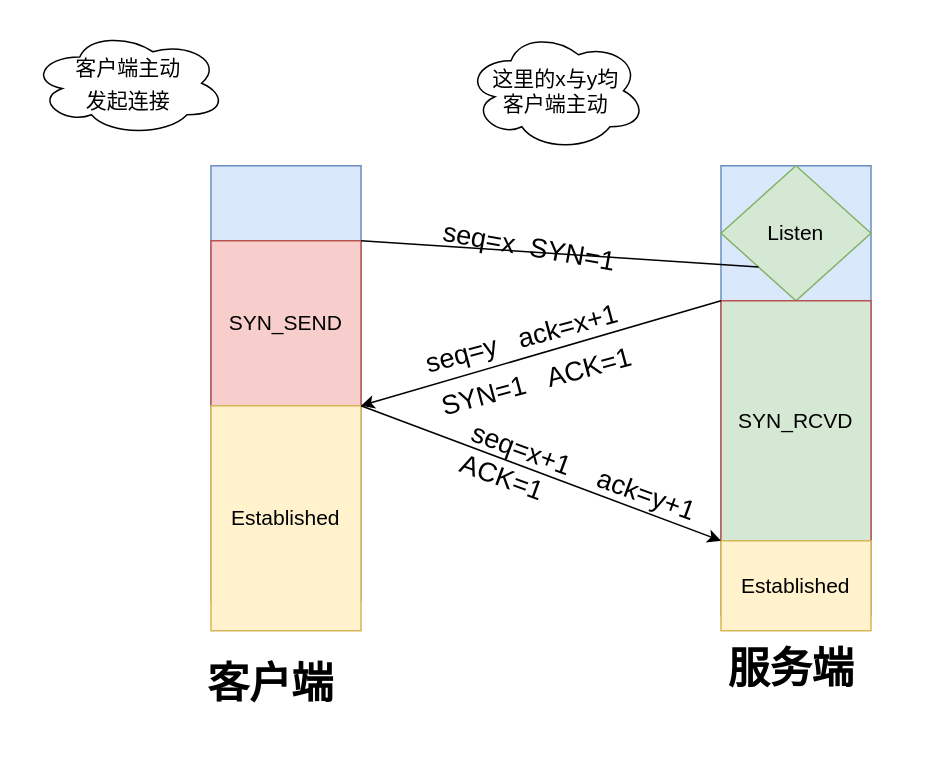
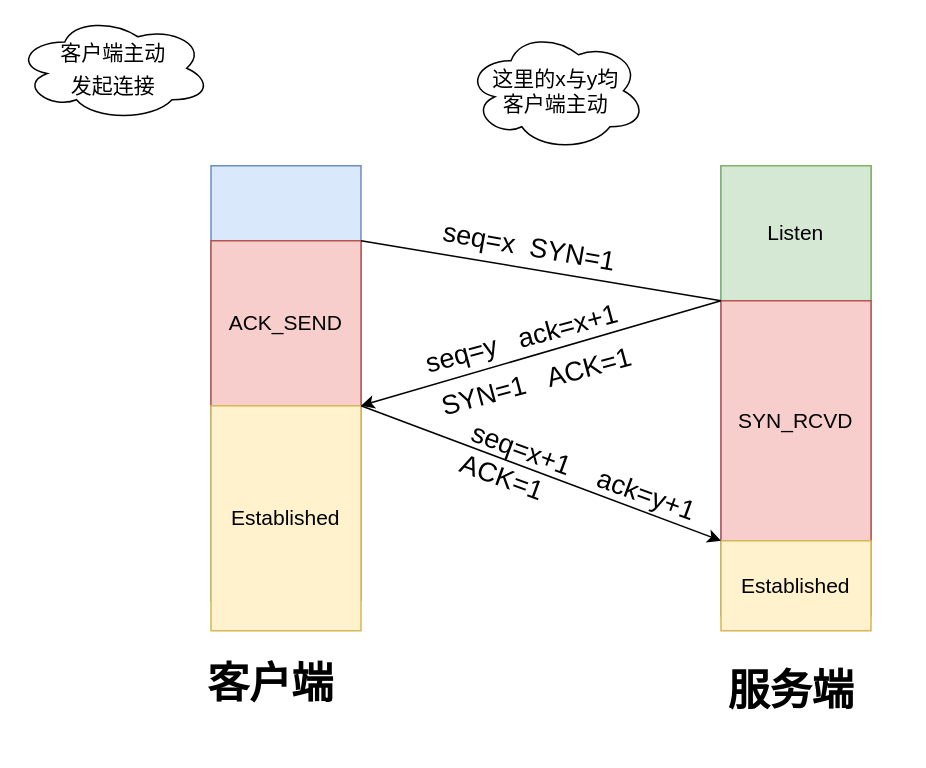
  <mxCell id="0" />
  <mxCell id="1" parent="0" />
  <mxCell id="2" value="" style="rounded=0;whiteSpace=wrap;html=1;fillColor=#dae8fc;strokeColor=#6c8ebf;" vertex="1" parent="1"><mxGeometry x="140" y="110" width="100" height="290" as="geometry" /></mxCell>
- <mxCell id="3" value="&lt;span style=&quot;font-size: 14px&quot;&gt;SYN_SEND&lt;/span&gt;" style="rounded=0;whiteSpace=wrap;html=1;fillColor=#f8cecc;strokeColor=#b85450;" vertex="1" parent="1"><mxGeometry x="140" y="160" width="100" height="110" as="geometry" /></mxCell>
+ <mxCell id="3" value="&lt;span style=&quot;font-size: 14px&quot;&gt;ACK_SEND&lt;/span&gt;" style="rounded=0;whiteSpace=wrap;html=1;fillColor=#f8cecc;strokeColor=#b85450;" vertex="1" parent="1"><mxGeometry x="140" y="160" width="100" height="110" as="geometry" /></mxCell>
  <mxCell id="4" value="" style="rounded=0;whiteSpace=wrap;html=1;fillColor=#dae8fc;strokeColor=#6c8ebf;" vertex="1" parent="1"><mxGeometry x="480" y="110" width="100" height="300" as="geometry" /></mxCell>
- <mxCell id="5" value="&lt;span style=&quot;font-size: 14px&quot;&gt;Listen&lt;/span&gt;" style="rhombus;whiteSpace=wrap;html=1;fillColor=#d5e8d4;strokeColor=#82b366;" vertex="1" parent="1"><mxGeometry x="480" y="110" width="100" height="90" as="geometry" /></mxCell>
+ <mxCell id="5" value="&lt;span style=&quot;font-size: 14px&quot;&gt;Listen&lt;/span&gt;" style="rounded=0;whiteSpace=wrap;html=1;fillColor=#d5e8d4;strokeColor=#82b366;" vertex="1" parent="1"><mxGeometry x="480" y="110" width="100" height="90" as="geometry" /></mxCell>
  <mxCell id="6" value="" style="endArrow=none;html=1;rounded=0;fontSize=14;entryX=0;entryY=1;entryDx=0;entryDy=0;exitX=1;exitY=0;exitDx=0;exitDy=0;" edge="1" parent="1" source="3" target="5"><mxGeometry width="50" height="50" relative="1" as="geometry"><mxPoint x="240" y="180" as="sourcePoint" /><mxPoint x="290" y="130" as="targetPoint" /></mxGeometry></mxCell>
- <mxCell id="7" value="&lt;span style=&quot;font-size: 14px&quot;&gt;SYN_RCVD&lt;/span&gt;" style="rounded=0;whiteSpace=wrap;html=1;fillColor=#d5e8d4;strokeColor=#b85450;" vertex="1" parent="1"><mxGeometry x="480" y="200" width="100" height="160" as="geometry" /></mxCell>
+ <mxCell id="7" value="&lt;span style=&quot;font-size: 14px&quot;&gt;SYN_RCVD&lt;/span&gt;" style="rounded=0;whiteSpace=wrap;html=1;fillColor=#f8cecc;strokeColor=#b85450;" vertex="1" parent="1"><mxGeometry x="480" y="200" width="100" height="160" as="geometry" /></mxCell>
  <mxCell id="8" value="&lt;span style=&quot;font-size: 14px&quot;&gt;Established&lt;/span&gt;" style="rounded=0;whiteSpace=wrap;html=1;fillColor=#fff2cc;strokeColor=#d6b656;" vertex="1" parent="1"><mxGeometry x="140" y="270" width="100" height="150" as="geometry" /></mxCell>
  <mxCell id="9" value="&lt;span style=&quot;font-size: 14px&quot;&gt;Established&lt;/span&gt;" style="rounded=0;whiteSpace=wrap;html=1;fillColor=#fff2cc;strokeColor=#d6b656;" vertex="1" parent="1"><mxGeometry x="480" y="360" width="100" height="60" as="geometry" /></mxCell>
  <mxCell id="10" value="&lt;font style=&quot;font-size: 18px&quot;&gt;seq=x&amp;nbsp; SYN=1&amp;nbsp;&lt;/font&gt;" style="text;html=1;strokeColor=none;fillColor=none;align=center;verticalAlign=middle;whiteSpace=wrap;rounded=0;fontSize=14;rotation=10;" vertex="1" parent="1"><mxGeometry x="260" y="150" width="190" height="30" as="geometry" /></mxCell>
- <mxCell id="11" value="&lt;font style=&quot;font-size: 14px&quot;&gt;客户端主动&lt;br&gt;发起连接&lt;/font&gt;" style="ellipse;shape=cloud;whiteSpace=wrap;html=1;fontSize=18;" vertex="1" parent="1"><mxGeometry x="20" y="20" width="130" height="70" as="geometry" /></mxCell>
+ <mxCell id="11" value="&lt;font style=&quot;font-size: 14px&quot;&gt;客户端主动&lt;br&gt;发起连接&lt;/font&gt;" style="ellipse;shape=cloud;whiteSpace=wrap;html=1;fontSize=18;" vertex="1" parent="1"><mxGeometry x="10" y="10" width="130" height="70" as="geometry" /></mxCell>
  <mxCell id="12" value="&lt;h1&gt;客户端&lt;/h1&gt;" style="text;html=1;strokeColor=none;fillColor=none;spacing=5;spacingTop=-20;whiteSpace=wrap;overflow=hidden;rounded=0;fontSize=14;" vertex="1" parent="1"><mxGeometry x="132.5" y="430" width="115" height="60" as="geometry" /></mxCell>
- <mxCell id="13" value="&lt;h1&gt;服务端&lt;/h1&gt;" style="text;html=1;strokeColor=none;fillColor=none;spacing=5;spacingTop=-20;whiteSpace=wrap;overflow=hidden;rounded=0;fontSize=14;" vertex="1" parent="1"><mxGeometry x="480" y="420" width="115" height="60" as="geometry" /></mxCell>
+ <mxCell id="13" value="&lt;h1&gt;服务端&lt;/h1&gt;" style="text;html=1;strokeColor=none;fillColor=none;spacing=5;spacingTop=-20;whiteSpace=wrap;overflow=hidden;rounded=0;fontSize=14;" vertex="1" parent="1"><mxGeometry x="480" y="435" width="115" height="60" as="geometry" /></mxCell>
  <mxCell id="14" value="" style="endArrow=classic;html=1;rounded=0;fontSize=14;exitX=0;exitY=0;exitDx=0;exitDy=0;" edge="1" parent="1" source="7"><mxGeometry width="50" height="50" relative="1" as="geometry"><mxPoint x="480" y="260" as="sourcePoint" /><mxPoint x="240" y="270" as="targetPoint" /></mxGeometry></mxCell>
  <mxCell id="15" value="" style="endArrow=classic;html=1;rounded=0;fontSize=14;entryX=0;entryY=1;entryDx=0;entryDy=0;" edge="1" parent="1" target="7"><mxGeometry width="50" height="50" relative="1" as="geometry"><mxPoint x="240" y="270" as="sourcePoint" /><mxPoint x="480" y="330" as="targetPoint" /></mxGeometry></mxCell>
  <mxCell id="16" value="&lt;span style=&quot;font-size: 18px&quot;&gt;seq=y&amp;nbsp; &amp;nbsp;ack=x+1&amp;nbsp;&lt;/span&gt;" style="text;html=1;strokeColor=none;fillColor=none;align=center;verticalAlign=middle;whiteSpace=wrap;rounded=0;fontSize=14;rotation=-15;" vertex="1" parent="1"><mxGeometry x="210" y="210" width="280" height="30" as="geometry" /></mxCell>
  <mxCell id="17" value="&lt;span style=&quot;font-size: 18px&quot;&gt;&amp;nbsp;SYN=1&amp;nbsp; &amp;nbsp;ACK=1&lt;/span&gt;" style="text;html=1;strokeColor=none;fillColor=none;align=center;verticalAlign=middle;whiteSpace=wrap;rounded=0;fontSize=14;rotation=-15;" vertex="1" parent="1"><mxGeometry x="215" y="240" width="280" height="30" as="geometry" /></mxCell>
  <mxCell id="18" value="这里的x与y均&lt;br&gt;客户端主动" style="ellipse;shape=cloud;whiteSpace=wrap;html=1;fontSize=14;" vertex="1" parent="1"><mxGeometry x="310" y="20" width="120" height="80" as="geometry" /></mxCell>
  <mxCell id="19" value="&lt;font style=&quot;font-size: 18px&quot;&gt;seq=x+1&amp;nbsp; &amp;nbsp; ack=y+1&lt;br&gt;ACK=1&amp;nbsp; &amp;nbsp; &amp;nbsp; &amp;nbsp; &amp;nbsp; &amp;nbsp; &amp;nbsp; &amp;nbsp; &amp;nbsp; &amp;nbsp;&amp;nbsp;&lt;br&gt;&lt;/font&gt;" style="text;html=1;strokeColor=none;fillColor=none;align=center;verticalAlign=middle;whiteSpace=wrap;rounded=0;fontSize=14;rotation=20;" vertex="1" parent="1"><mxGeometry x="290" y="310" width="190" height="30" as="geometry" /></mxCell>
